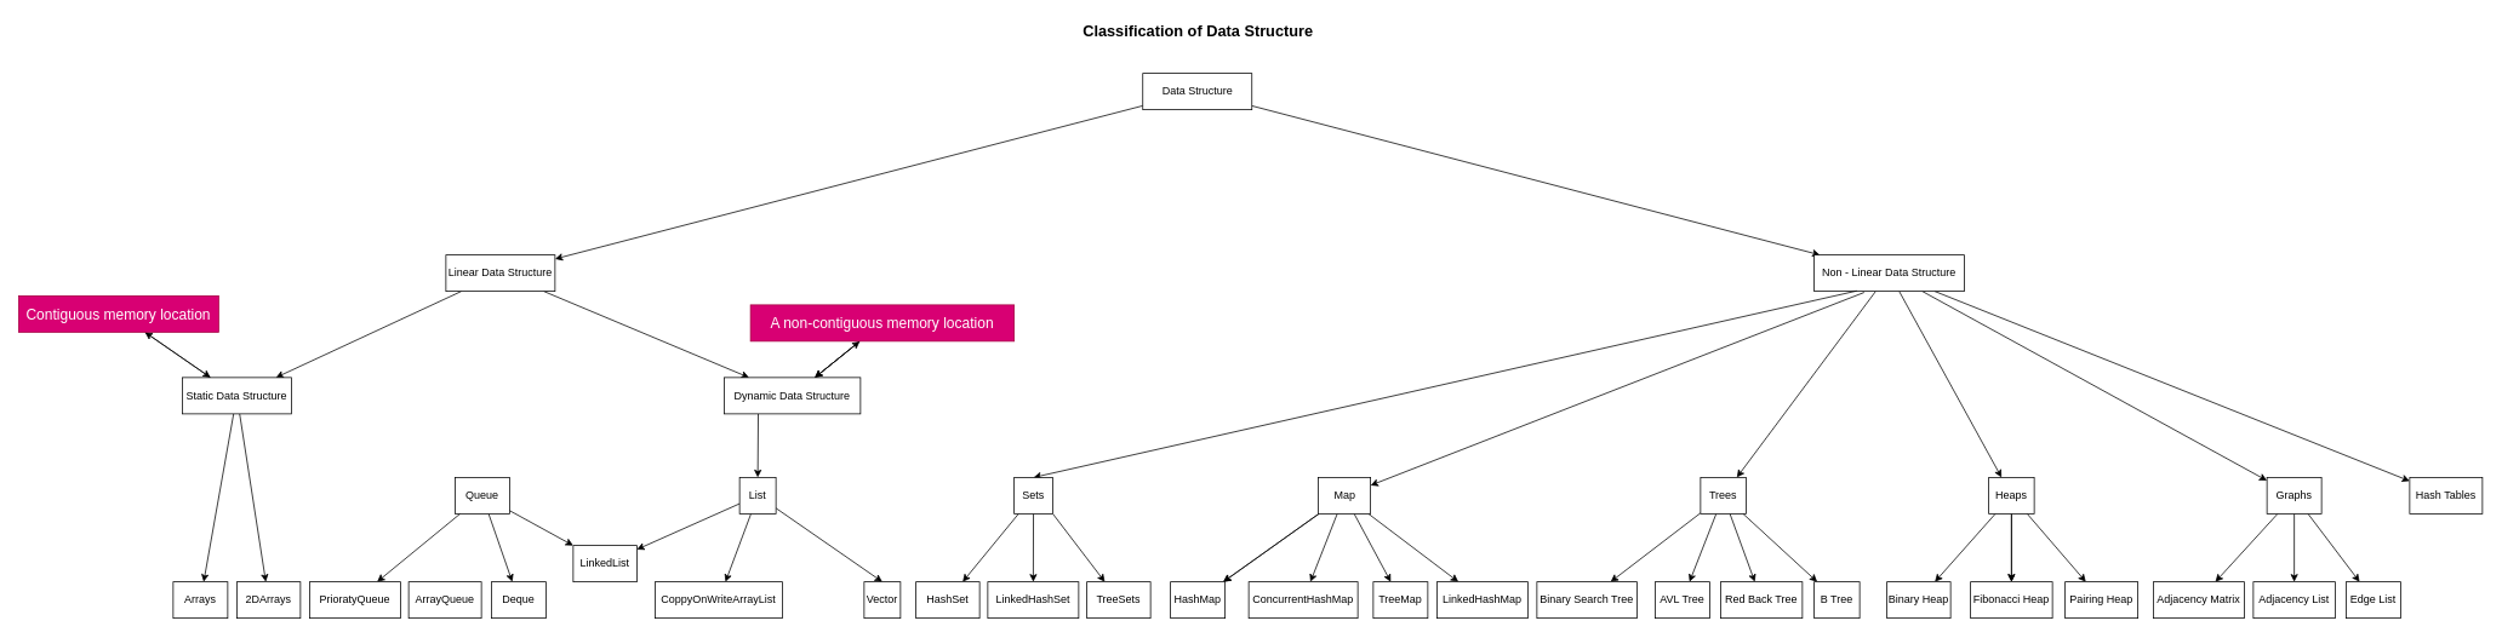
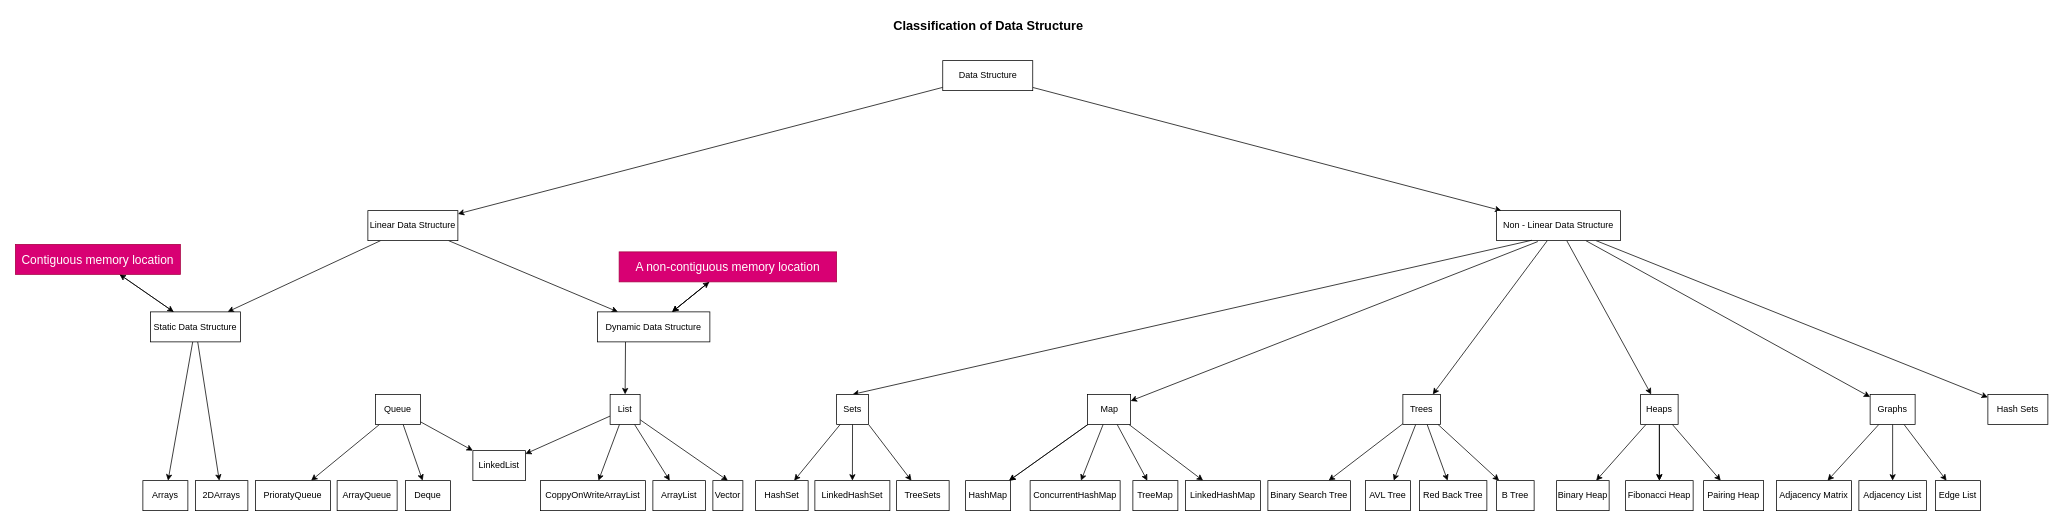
  <mxCell id="0" />
  <mxCell id="1" parent="0" />
  <mxCell id="2" value="Classification of Data Structure" style="text;strokeColor=none;align=center;fillColor=none;html=1;verticalAlign=middle;whiteSpace=wrap;rounded=0;glass=0;fontSize=17;labelBackgroundColor=none;fontStyle=1;" parent="1" vertex="1"><mxGeometry x="1184.5" y="20" width="265" height="30" as="geometry" /></mxCell>
  <mxCell id="3" style="edgeStyle=none;html=1;verticalAlign=middle;" parent="1" source="5" target="8" edge="1"><mxGeometry relative="1" as="geometry" /></mxCell>
  <mxCell id="4" style="edgeStyle=none;html=1;verticalAlign=middle;" parent="1" source="5" target="15" edge="1"><mxGeometry relative="1" as="geometry" /></mxCell>
  <mxCell id="5" value="Data Structure" style="whiteSpace=wrap;html=1;verticalAlign=middle;" parent="1" vertex="1"><mxGeometry x="1256.5" y="80" width="120" height="40" as="geometry" /></mxCell>
  <mxCell id="6" style="edgeStyle=none;html=1;verticalAlign=middle;" parent="1" source="8" target="19" edge="1"><mxGeometry relative="1" as="geometry" /></mxCell>
  <mxCell id="7" value="" style="edgeStyle=none;html=1;verticalAlign=middle;" parent="1" source="8" target="23" edge="1"><mxGeometry relative="1" as="geometry" /></mxCell>
  <mxCell id="8" value="Linear Data Structure" style="whiteSpace=wrap;html=1;verticalAlign=middle;" parent="1" vertex="1"><mxGeometry x="490" y="280" width="120" height="40" as="geometry" /></mxCell>
  <mxCell id="9" value="" style="edgeStyle=none;html=1;verticalAlign=middle;" parent="1" source="15" target="28" edge="1"><mxGeometry relative="1" as="geometry" /></mxCell>
  <mxCell id="10" value="" style="edgeStyle=none;html=1;verticalAlign=middle;" parent="1" source="15" target="32" edge="1"><mxGeometry relative="1" as="geometry" /></mxCell>
  <mxCell id="11" value="" style="edgeStyle=none;html=1;verticalAlign=middle;" parent="1" source="15" target="63" edge="1"><mxGeometry relative="1" as="geometry" /></mxCell>
  <mxCell id="12" value="" style="edgeStyle=none;html=1;verticalAlign=middle;" parent="1" source="15" target="64" edge="1"><mxGeometry relative="1" as="geometry" /></mxCell>
  <mxCell id="13" value="" style="edgeStyle=none;html=1;exitX=1;exitY=1;exitDx=0;exitDy=0;verticalAlign=middle;" parent="1" source="55" target="65" edge="1"><mxGeometry relative="1" as="geometry" /></mxCell>
  <mxCell id="14" value="" style="edgeStyle=none;html=1;verticalAlign=middle;exitX=0.333;exitY=1.031;exitDx=0;exitDy=0;exitPerimeter=0;" parent="1" source="15" target="73" edge="1"><mxGeometry relative="1" as="geometry" /></mxCell>
  <mxCell id="15" value="Non - Linear Data Structure" style="whiteSpace=wrap;html=1;verticalAlign=middle;" parent="1" vertex="1"><mxGeometry x="1995" y="280" width="165" height="40" as="geometry" /></mxCell>
  <mxCell id="16" value="" style="edgeStyle=none;html=1;verticalAlign=middle;" parent="1" source="19" target="33" edge="1"><mxGeometry relative="1" as="geometry" /></mxCell>
  <mxCell id="17" value="" style="edgeStyle=none;html=1;verticalAlign=middle;" parent="1" source="19" target="47" edge="1"><mxGeometry relative="1" as="geometry" /></mxCell>
  <mxCell id="18" value="" style="edgeStyle=none;html=1;verticalAlign=middle;" parent="1" source="19" target="67" edge="1"><mxGeometry relative="1" as="geometry" /></mxCell>
  <mxCell id="19" value="Static Data Structure" style="whiteSpace=wrap;html=1;verticalAlign=middle;" parent="1" vertex="1"><mxGeometry x="200" y="415" width="120" height="40" as="geometry" /></mxCell>
  <mxCell id="20" value="" style="edgeStyle=none;html=1;entryX=0.5;entryY=0;entryDx=0;entryDy=0;exitX=0.25;exitY=1;exitDx=0;exitDy=0;verticalAlign=middle;" parent="1" source="23" target="42" edge="1"><mxGeometry relative="1" as="geometry" /></mxCell>
  <mxCell id="21" value="" style="edgeStyle=none;html=1;verticalAlign=middle;" parent="1" source="23" target="45" edge="1"><mxGeometry relative="1" as="geometry" /></mxCell>
  <mxCell id="22" value="" style="edgeStyle=none;html=1;exitX=0.284;exitY=0.988;exitDx=0;exitDy=0;entryX=0.5;entryY=0;entryDx=0;entryDy=0;exitPerimeter=0;verticalAlign=middle;" parent="1" source="15" target="55" edge="1"><mxGeometry relative="1" as="geometry" /></mxCell>
  <mxCell id="23" value="Dynamic Data Structure" style="whiteSpace=wrap;html=1;verticalAlign=middle;" parent="1" vertex="1"><mxGeometry x="796" y="415" width="150" height="40" as="geometry" /></mxCell>
  <mxCell id="24" value="" style="edgeStyle=none;html=1;verticalAlign=middle;" parent="1" source="28" target="78" edge="1"><mxGeometry relative="1" as="geometry" /></mxCell>
  <mxCell id="25" value="" style="edgeStyle=none;html=1;verticalAlign=middle;" parent="1" source="28" target="79" edge="1"><mxGeometry relative="1" as="geometry" /></mxCell>
  <mxCell id="26" value="" style="edgeStyle=none;html=1;verticalAlign=middle;" parent="1" source="28" target="80" edge="1"><mxGeometry relative="1" as="geometry" /></mxCell>
  <mxCell id="27" value="" style="edgeStyle=none;html=1;verticalAlign=middle;" parent="1" source="28" target="81" edge="1"><mxGeometry relative="1" as="geometry" /></mxCell>
  <mxCell id="28" value="Trees" style="whiteSpace=wrap;html=1;verticalAlign=middle;" parent="1" vertex="1"><mxGeometry x="1870" y="525" width="50" height="40" as="geometry" /></mxCell>
  <mxCell id="29" value="" style="edgeStyle=none;html=1;verticalAlign=middle;" parent="1" source="32" target="85" edge="1"><mxGeometry relative="1" as="geometry" /></mxCell>
  <mxCell id="30" value="" style="edgeStyle=none;html=1;verticalAlign=middle;" parent="1" source="32" target="86" edge="1"><mxGeometry relative="1" as="geometry" /></mxCell>
  <mxCell id="31" value="" style="edgeStyle=none;html=1;verticalAlign=middle;" parent="1" source="32" target="87" edge="1"><mxGeometry relative="1" as="geometry" /></mxCell>
  <mxCell id="32" value="Graphs" style="whiteSpace=wrap;html=1;verticalAlign=middle;" parent="1" vertex="1"><mxGeometry x="2493" y="525" width="60" height="40" as="geometry" /></mxCell>
  <mxCell id="33" value="Arrays" style="whiteSpace=wrap;html=1;verticalAlign=middle;" parent="1" vertex="1"><mxGeometry x="190" y="640" width="60" height="40" as="geometry" /></mxCell>
  <mxCell id="34" value="" style="edgeStyle=none;html=1;entryX=0;entryY=0;entryDx=0;entryDy=0;verticalAlign=middle;" parent="1" source="37" target="51" edge="1"><mxGeometry relative="1" as="geometry"><mxPoint x="320" y="637.353" as="targetPoint" /></mxGeometry></mxCell>
  <mxCell id="35" value="" style="edgeStyle=none;html=1;verticalAlign=middle;" parent="1" source="37" target="48" edge="1"><mxGeometry relative="1" as="geometry" /></mxCell>
  <mxCell id="36" value="" style="edgeStyle=none;html=1;verticalAlign=middle;" parent="1" source="37" target="58" edge="1"><mxGeometry relative="1" as="geometry" /></mxCell>
  <mxCell id="37" value="Queue" style="whiteSpace=wrap;html=1;verticalAlign=middle;" parent="1" vertex="1"><mxGeometry x="500" y="525" width="60" height="40" as="geometry" /></mxCell>
+ <mxCell id="38" value="" style="edgeStyle=none;html=1;verticalAlign=middle;" parent="1" source="42" target="50" edge="1"><mxGeometry relative="1" as="geometry" /></mxCell>
  <mxCell id="39" value="" style="edgeStyle=none;html=1;verticalAlign=middle;" parent="1" source="42" target="51" edge="1"><mxGeometry relative="1" as="geometry" /></mxCell>
  <mxCell id="40" style="edgeStyle=none;html=1;entryX=0.5;entryY=0;entryDx=0;entryDy=0;verticalAlign=middle;" parent="1" source="42" target="52" edge="1"><mxGeometry relative="1" as="geometry" /></mxCell>
  <mxCell id="41" value="" style="edgeStyle=none;html=1;verticalAlign=middle;" parent="1" source="42" target="66" edge="1"><mxGeometry relative="1" as="geometry" /></mxCell>
  <mxCell id="42" value="List" style="whiteSpace=wrap;html=1;verticalAlign=middle;" parent="1" vertex="1"><mxGeometry x="813" y="525" width="40" height="40" as="geometry" /></mxCell>
  <mxCell id="43" value="" style="edgeStyle=none;html=1;verticalAlign=middle;" parent="1" source="45" target="23" edge="1"><mxGeometry relative="1" as="geometry" /></mxCell>
  <mxCell id="44" style="edgeStyle=none;html=1;verticalAlign=middle;" parent="1" source="45" target="23" edge="1"><mxGeometry relative="1" as="geometry" /></mxCell>
  <mxCell id="45" value="A non-contiguous memory location" style="whiteSpace=wrap;html=1;fillColor=#d80073;fontColor=#ffffff;strokeColor=#A50040;fontSize=16;verticalAlign=middle;" parent="1" vertex="1"><mxGeometry x="825" y="335" width="290" height="40" as="geometry" /></mxCell>
  <mxCell id="46" style="edgeStyle=none;html=1;verticalAlign=middle;" parent="1" source="47" target="19" edge="1"><mxGeometry relative="1" as="geometry" /></mxCell>
  <mxCell id="47" value="&lt;span style=&quot;font-size: 16px;&quot;&gt;Contiguous memory location&lt;/span&gt;" style="whiteSpace=wrap;html=1;fillColor=#d80073;fontColor=#ffffff;strokeColor=#A50040;verticalAlign=middle;" parent="1" vertex="1"><mxGeometry x="20" y="325" width="220" height="40" as="geometry" /></mxCell>
  <mxCell id="48" value="PrioratyQueue" style="whiteSpace=wrap;html=1;verticalAlign=middle;" parent="1" vertex="1"><mxGeometry x="340" y="640" width="100" height="40" as="geometry" /></mxCell>
  <mxCell id="49" value="ArrayQueue" style="whiteSpace=wrap;html=1;verticalAlign=middle;" parent="1" vertex="1"><mxGeometry x="449" y="640" width="80" height="40" as="geometry" /></mxCell>
+ <mxCell id="50" value="ArrayList" style="whiteSpace=wrap;html=1;verticalAlign=middle;" parent="1" vertex="1"><mxGeometry x="870" y="640" width="70" height="40" as="geometry" /></mxCell>
  <mxCell id="51" value="LinkedList" style="whiteSpace=wrap;html=1;verticalAlign=middle;" parent="1" vertex="1"><mxGeometry x="630" y="600" width="70" height="40" as="geometry" /></mxCell>
  <mxCell id="52" value="Vector" style="whiteSpace=wrap;html=1;verticalAlign=middle;" parent="1" vertex="1"><mxGeometry x="950" y="640" width="40" height="40" as="geometry" /></mxCell>
  <mxCell id="53" value="" style="edgeStyle=none;html=1;verticalAlign=middle;" parent="1" source="55" target="56" edge="1"><mxGeometry relative="1" as="geometry" /></mxCell>
  <mxCell id="54" value="" style="edgeStyle=none;html=1;verticalAlign=middle;" parent="1" source="55" target="57" edge="1"><mxGeometry relative="1" as="geometry" /></mxCell>
  <mxCell id="55" value="Sets" style="whiteSpace=wrap;html=1;verticalAlign=middle;" parent="1" vertex="1"><mxGeometry x="1115" y="525" width="42.5" height="40" as="geometry" /></mxCell>
  <mxCell id="56" value="HashSet" style="whiteSpace=wrap;html=1;verticalAlign=middle;" parent="1" vertex="1"><mxGeometry x="1007" y="640" width="70" height="40" as="geometry" /></mxCell>
  <mxCell id="57" value="LinkedHashSet" style="whiteSpace=wrap;html=1;verticalAlign=middle;" parent="1" vertex="1"><mxGeometry x="1086" y="640" width="100" height="40" as="geometry" /></mxCell>
  <mxCell id="58" value="Deque" style="whiteSpace=wrap;html=1;verticalAlign=middle;" parent="1" vertex="1"><mxGeometry x="540" y="640" width="60" height="40" as="geometry" /></mxCell>
  <mxCell id="59" value="" style="edgeStyle=none;html=1;verticalAlign=middle;" parent="1" source="63" target="82" edge="1"><mxGeometry relative="1" as="geometry" /></mxCell>
  <mxCell id="60" value="" style="edgeStyle=none;html=1;verticalAlign=middle;" parent="1" source="63" target="83" edge="1"><mxGeometry relative="1" as="geometry" /></mxCell>
  <mxCell id="61" value="" style="edgeStyle=none;html=1;verticalAlign=middle;" parent="1" source="63" target="83" edge="1"><mxGeometry relative="1" as="geometry" /></mxCell>
  <mxCell id="62" value="" style="edgeStyle=none;html=1;verticalAlign=middle;" parent="1" source="63" target="84" edge="1"><mxGeometry relative="1" as="geometry" /></mxCell>
  <mxCell id="63" value="Heaps" style="whiteSpace=wrap;html=1;verticalAlign=middle;" parent="1" vertex="1"><mxGeometry x="2187" y="525" width="50" height="40" as="geometry" /></mxCell>
- <mxCell id="64" value="Hash Tables" style="whiteSpace=wrap;html=1;verticalAlign=middle;" parent="1" vertex="1"><mxGeometry x="2650" y="525" width="80" height="40" as="geometry" /></mxCell>
+ <mxCell id="64" value="Hash Sets" style="whiteSpace=wrap;html=1;verticalAlign=middle;" parent="1" vertex="1"><mxGeometry x="2650" y="525" width="80" height="40" as="geometry" /></mxCell>
  <mxCell id="65" value="TreeSets" style="whiteSpace=wrap;html=1;verticalAlign=middle;" parent="1" vertex="1"><mxGeometry x="1195" y="640" width="70" height="40" as="geometry" /></mxCell>
  <mxCell id="66" value="CoppyOnWriteArrayList" style="whiteSpace=wrap;html=1;verticalAlign=middle;" parent="1" vertex="1"><mxGeometry x="720" y="640" width="140" height="40" as="geometry" /></mxCell>
  <mxCell id="67" value="2DArrays" style="whiteSpace=wrap;html=1;verticalAlign=middle;" parent="1" vertex="1"><mxGeometry x="260" y="640" width="70" height="40" as="geometry" /></mxCell>
  <mxCell id="68" value="" style="edgeStyle=none;html=1;verticalAlign=middle;" parent="1" source="73" target="74" edge="1"><mxGeometry relative="1" as="geometry" /></mxCell>
  <mxCell id="69" value="" style="edgeStyle=none;html=1;verticalAlign=middle;" parent="1" source="73" target="74" edge="1"><mxGeometry relative="1" as="geometry" /></mxCell>
  <mxCell id="70" value="" style="edgeStyle=none;html=1;verticalAlign=middle;" parent="1" source="73" target="75" edge="1"><mxGeometry relative="1" as="geometry" /></mxCell>
  <mxCell id="71" value="" style="edgeStyle=none;html=1;verticalAlign=middle;" parent="1" source="73" target="76" edge="1"><mxGeometry relative="1" as="geometry" /></mxCell>
  <mxCell id="72" value="" style="edgeStyle=none;html=1;verticalAlign=middle;" parent="1" source="73" target="77" edge="1"><mxGeometry relative="1" as="geometry" /></mxCell>
  <mxCell id="73" value="Map" style="whiteSpace=wrap;html=1;verticalAlign=middle;" parent="1" vertex="1"><mxGeometry x="1449.5" y="525" width="57.5" height="40" as="geometry" /></mxCell>
  <mxCell id="74" value="HashMap" style="whiteSpace=wrap;html=1;verticalAlign=middle;" parent="1" vertex="1"><mxGeometry x="1287" y="640" width="60" height="40" as="geometry" /></mxCell>
  <mxCell id="75" value="LinkedHashMap" style="whiteSpace=wrap;html=1;verticalAlign=middle;" parent="1" vertex="1"><mxGeometry x="1580" y="640" width="100" height="40" as="geometry" /></mxCell>
  <mxCell id="76" value="TreeMap" style="whiteSpace=wrap;html=1;verticalAlign=middle;" parent="1" vertex="1"><mxGeometry x="1510" y="640" width="60" height="40" as="geometry" /></mxCell>
  <mxCell id="77" value="ConcurrentHashMap" style="whiteSpace=wrap;html=1;verticalAlign=middle;" parent="1" vertex="1"><mxGeometry x="1373" y="640" width="120" height="40" as="geometry" /></mxCell>
  <mxCell id="78" value="Binary Search Tree" style="whiteSpace=wrap;html=1;verticalAlign=middle;" parent="1" vertex="1"><mxGeometry x="1690" y="640" width="110" height="40" as="geometry" /></mxCell>
  <mxCell id="79" value="AVL Tree" style="whiteSpace=wrap;html=1;verticalAlign=middle;" parent="1" vertex="1"><mxGeometry x="1820" y="640" width="60" height="40" as="geometry" /></mxCell>
  <mxCell id="80" value="Red Back Tree" style="whiteSpace=wrap;html=1;verticalAlign=middle;" parent="1" vertex="1"><mxGeometry x="1892" y="640" width="90" height="40" as="geometry" /></mxCell>
  <mxCell id="81" value="B Tree" style="whiteSpace=wrap;html=1;verticalAlign=middle;" parent="1" vertex="1"><mxGeometry x="1995" y="640" width="50" height="40" as="geometry" /></mxCell>
  <mxCell id="82" value="Binary Heap" style="whiteSpace=wrap;html=1;verticalAlign=middle;" parent="1" vertex="1"><mxGeometry x="2075" y="640" width="70" height="40" as="geometry" /></mxCell>
  <mxCell id="83" value="Fibonacci Heap" style="whiteSpace=wrap;html=1;verticalAlign=middle;" parent="1" vertex="1"><mxGeometry x="2167" y="640" width="90" height="40" as="geometry" /></mxCell>
  <mxCell id="84" value="Pairing Heap" style="whiteSpace=wrap;html=1;verticalAlign=middle;" parent="1" vertex="1"><mxGeometry x="2271" y="640" width="80" height="40" as="geometry" /></mxCell>
  <mxCell id="85" value="Adjacency Matrix" style="whiteSpace=wrap;html=1;verticalAlign=middle;" parent="1" vertex="1"><mxGeometry x="2368" y="640" width="100" height="40" as="geometry" /></mxCell>
  <mxCell id="86" value="Adjacency List" style="whiteSpace=wrap;html=1;verticalAlign=middle;" parent="1" vertex="1"><mxGeometry x="2478" y="640" width="90" height="40" as="geometry" /></mxCell>
  <mxCell id="87" value="Edge List" style="whiteSpace=wrap;html=1;verticalAlign=middle;" parent="1" vertex="1"><mxGeometry x="2580" y="640" width="60" height="40" as="geometry" /></mxCell>
